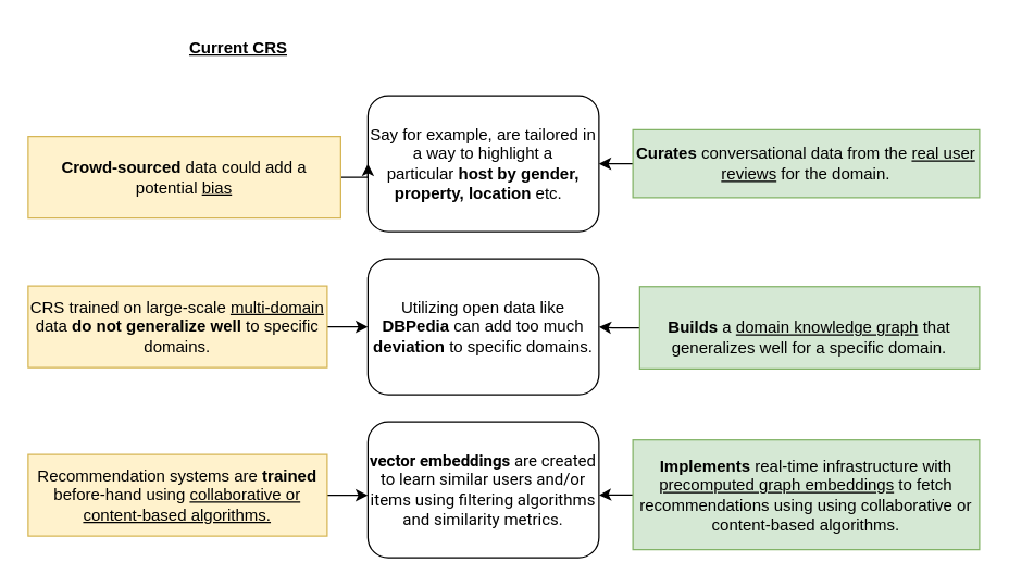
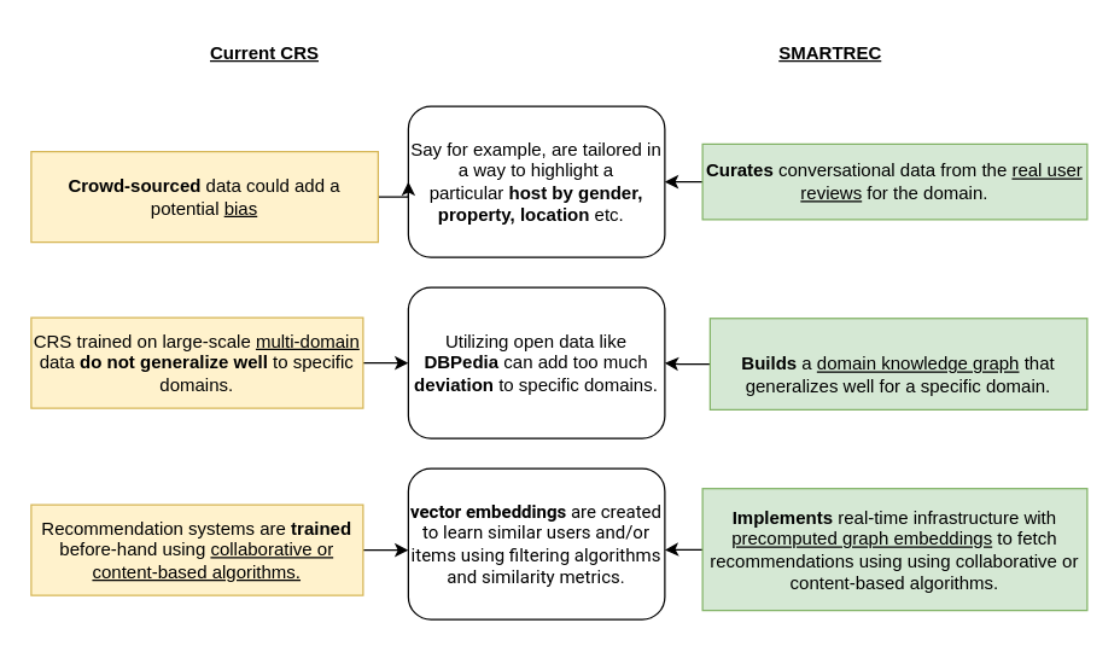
  <mxCell id="0" />
  <mxCell id="1" parent="0" />
  <mxCell id="2" value="Say for example, are tailored in a way to highlight a particular&amp;nbsp;&lt;b&gt;host by gender, property, location &lt;/b&gt;etc.&amp;nbsp;&amp;nbsp;" style="rounded=1;whiteSpace=wrap;html=1;" vertex="1" parent="1"><mxGeometry x="270" y="70" width="170" height="100" as="geometry" /></mxCell>
  <mxCell id="3" value="" style="edgeStyle=orthogonalEdgeStyle;rounded=0;orthogonalLoop=1;jettySize=auto;html=1;" edge="1" parent="1" source="4" target="2"><mxGeometry relative="1" as="geometry" /></mxCell>
  <mxCell id="4" value="&lt;b&gt;Crowd-sourced &lt;/b&gt;data could add a potential &lt;u&gt;bias&lt;/u&gt;" style="text;html=1;strokeColor=#d6b656;fillColor=#fff2cc;align=center;verticalAlign=middle;whiteSpace=wrap;rounded=0;" vertex="1" parent="1"><mxGeometry x="20" y="100" width="230" height="60" as="geometry" /></mxCell>
  <mxCell id="5" value="" style="edgeStyle=orthogonalEdgeStyle;rounded=0;orthogonalLoop=1;jettySize=auto;html=1;" edge="1" parent="1" source="6" target="2"><mxGeometry relative="1" as="geometry" /></mxCell>
  <mxCell id="6" value="&lt;span id=&quot;docs-internal-guid-f9122a81-7fff-6380-c72b-56d7d1cb81f7&quot;&gt;&lt;span style=&quot;font-family: &amp;#34;arial&amp;#34; ; vertical-align: baseline&quot;&gt;&lt;b&gt;Curates&lt;/b&gt;&lt;/span&gt;&lt;span style=&quot;font-family: &amp;#34;arial&amp;#34; ; vertical-align: baseline&quot;&gt; &lt;/span&gt;&lt;span style=&quot;font-family: &amp;#34;arial&amp;#34; ; vertical-align: baseline&quot;&gt;conversational data &lt;/span&gt;&lt;span style=&quot;font-family: &amp;#34;arial&amp;#34; ; vertical-align: baseline&quot;&gt;from the &lt;u&gt;real user reviews&lt;/u&gt; for the domain.&lt;/span&gt;&lt;br&gt;&lt;/span&gt;" style="text;html=1;strokeColor=#82b366;fillColor=#d5e8d4;align=center;verticalAlign=middle;whiteSpace=wrap;rounded=0;" vertex="1" parent="1"><mxGeometry x="465" y="95" width="255" height="50" as="geometry" /></mxCell>
  <mxCell id="7" value="Current CRS" style="text;html=1;strokeColor=none;fillColor=none;align=center;verticalAlign=middle;whiteSpace=wrap;rounded=0;fontStyle=5" vertex="1" parent="1"><mxGeometry x="105" y="20" width="140" height="30" as="geometry" /></mxCell>
+ <mxCell id="8" value="SMARTREC" style="text;html=1;strokeColor=none;fillColor=none;align=center;verticalAlign=middle;whiteSpace=wrap;rounded=0;fontStyle=5" vertex="1" parent="1"><mxGeometry x="480" y="20" width="140" height="30" as="geometry" /></mxCell>
  <mxCell id="9" value="Utilizing open data like &lt;b&gt;DBPedia&lt;/b&gt; can add too much &lt;b&gt;deviation&lt;/b&gt; to specific domains." style="rounded=1;whiteSpace=wrap;html=1;" vertex="1" parent="1"><mxGeometry x="270" y="190" width="170" height="100" as="geometry" /></mxCell>
  <mxCell id="10" value="" style="edgeStyle=orthogonalEdgeStyle;rounded=0;orthogonalLoop=1;jettySize=auto;html=1;" edge="1" parent="1" source="11" target="9"><mxGeometry relative="1" as="geometry" /></mxCell>
  <mxCell id="11" value="&lt;span id=&quot;docs-internal-guid-8ea18a58-7fff-d013-694b-29b07228687f&quot;&gt;&lt;span style=&quot;font-family: &amp;#34;arial&amp;#34; ; vertical-align: baseline&quot;&gt;CRS trained on large-scale &lt;/span&gt;&lt;span style=&quot;font-family: &amp;#34;arial&amp;#34; ; vertical-align: baseline&quot;&gt;&lt;u&gt;multi-domain&lt;/u&gt;&lt;/span&gt;&lt;span style=&quot;font-family: &amp;#34;arial&amp;#34; ; vertical-align: baseline&quot;&gt; data &lt;/span&gt;&lt;span style=&quot;font-family: &amp;#34;arial&amp;#34; ; vertical-align: baseline&quot;&gt;&lt;b&gt;do not generalize&lt;/b&gt;&lt;/span&gt;&lt;span style=&quot;font-family: &amp;#34;arial&amp;#34; ; vertical-align: baseline&quot;&gt;&lt;b&gt; well&lt;/b&gt; to specific domains.&lt;/span&gt;&lt;br&gt;&lt;/span&gt;" style="text;html=1;strokeColor=#d6b656;fillColor=#fff2cc;align=center;verticalAlign=middle;whiteSpace=wrap;rounded=0;" vertex="1" parent="1"><mxGeometry x="20" y="210" width="220" height="60" as="geometry" /></mxCell>
  <mxCell id="12" value="" style="edgeStyle=orthogonalEdgeStyle;rounded=0;orthogonalLoop=1;jettySize=auto;html=1;" edge="1" parent="1" source="13" target="9"><mxGeometry relative="1" as="geometry" /></mxCell>
  <mxCell id="13" value="&lt;b&gt;&lt;br&gt;&lt;/b&gt;&lt;span id=&quot;docs-internal-guid-deec5989-7fff-b679-2c83-8c03ab6f3dc8&quot;&gt;&lt;span style=&quot;font-family: &amp;#34;arial&amp;#34; ; vertical-align: baseline&quot;&gt;&lt;b&gt;Builds&lt;/b&gt;&lt;/span&gt;&lt;span style=&quot;font-family: &amp;#34;arial&amp;#34; ; vertical-align: baseline&quot;&gt; a &lt;/span&gt;&lt;span style=&quot;font-family: &amp;#34;arial&amp;#34; ; vertical-align: baseline&quot;&gt;&lt;u&gt;domain knowledge graph&lt;/u&gt; &lt;/span&gt;&lt;span style=&quot;font-family: &amp;#34;arial&amp;#34; ; vertical-align: baseline&quot;&gt;that generalizes well for a specific domain.&lt;/span&gt;&lt;br&gt;&lt;/span&gt;" style="text;html=1;strokeColor=#82b366;fillColor=#d5e8d4;align=center;verticalAlign=middle;whiteSpace=wrap;rounded=0;" vertex="1" parent="1"><mxGeometry x="470" y="210.5" width="250" height="60.5" as="geometry" /></mxCell>
  <mxCell id="14" value="" style="edgeStyle=orthogonalEdgeStyle;rounded=0;orthogonalLoop=1;jettySize=auto;html=1;" edge="1" parent="1" source="15"><mxGeometry relative="1" as="geometry"><mxPoint x="270" y="364" as="targetPoint" /></mxGeometry></mxCell>
  <mxCell id="15" value="&lt;span id=&quot;docs-internal-guid-927c79f1-7fff-c017-ee42-163299ab4b17&quot;&gt;&lt;span style=&quot;font-family: &amp;#34;arial&amp;#34; ; vertical-align: baseline&quot;&gt;&lt;font style=&quot;font-size: 12px&quot;&gt;Recommendation systems are&amp;nbsp;&lt;b&gt;trained&lt;/b&gt; before-hand using &lt;u&gt;collaborative or content-based algorithms.&lt;/u&gt;&lt;/font&gt;&lt;/span&gt;&lt;/span&gt;" style="text;html=1;strokeColor=#d6b656;fillColor=#fff2cc;align=center;verticalAlign=middle;whiteSpace=wrap;rounded=0;" vertex="1" parent="1"><mxGeometry x="20" y="334" width="220" height="60" as="geometry" /></mxCell>
  <mxCell id="16" value="" style="edgeStyle=orthogonalEdgeStyle;rounded=0;orthogonalLoop=1;jettySize=auto;html=1;" edge="1" parent="1" source="17"><mxGeometry relative="1" as="geometry"><mxPoint x="440" y="364" as="targetPoint" /></mxGeometry></mxCell>
  <mxCell id="17" value="&lt;span style=&quot;font-family: &amp;#34;arial&amp;#34; ; vertical-align: baseline&quot;&gt;&lt;b&gt;Implements&lt;/b&gt; &lt;/span&gt;&lt;span style=&quot;font-family: &amp;#34;arial&amp;#34; ; vertical-align: baseline&quot;&gt;real-time infrastructure with &lt;u&gt;precomputed graph embeddings&lt;/u&gt; to fetch recommendations using&amp;nbsp;&lt;/span&gt;&lt;span style=&quot;font-family: &amp;#34;arial&amp;#34;&quot;&gt;using collaborative or content-based algorithms.&lt;/span&gt;" style="text;html=1;strokeColor=#82b366;fillColor=#d5e8d4;align=center;verticalAlign=middle;whiteSpace=wrap;rounded=0;" vertex="1" parent="1"><mxGeometry x="465" y="323.25" width="255" height="80.75" as="geometry" /></mxCell>
  <mxCell id="18" value="&lt;div&gt;&lt;font face=&quot;roboto, arial, sans-serif&quot;&gt;&lt;b&gt;vector embeddings&lt;/b&gt; are created to learn similar users and/or items using filtering algorithms and&amp;nbsp;similarity metrics.&lt;/font&gt;&lt;/div&gt;" style="rounded=1;whiteSpace=wrap;html=1;align=center;" vertex="1" parent="1"><mxGeometry x="270" y="310" width="170" height="100" as="geometry" /></mxCell>
